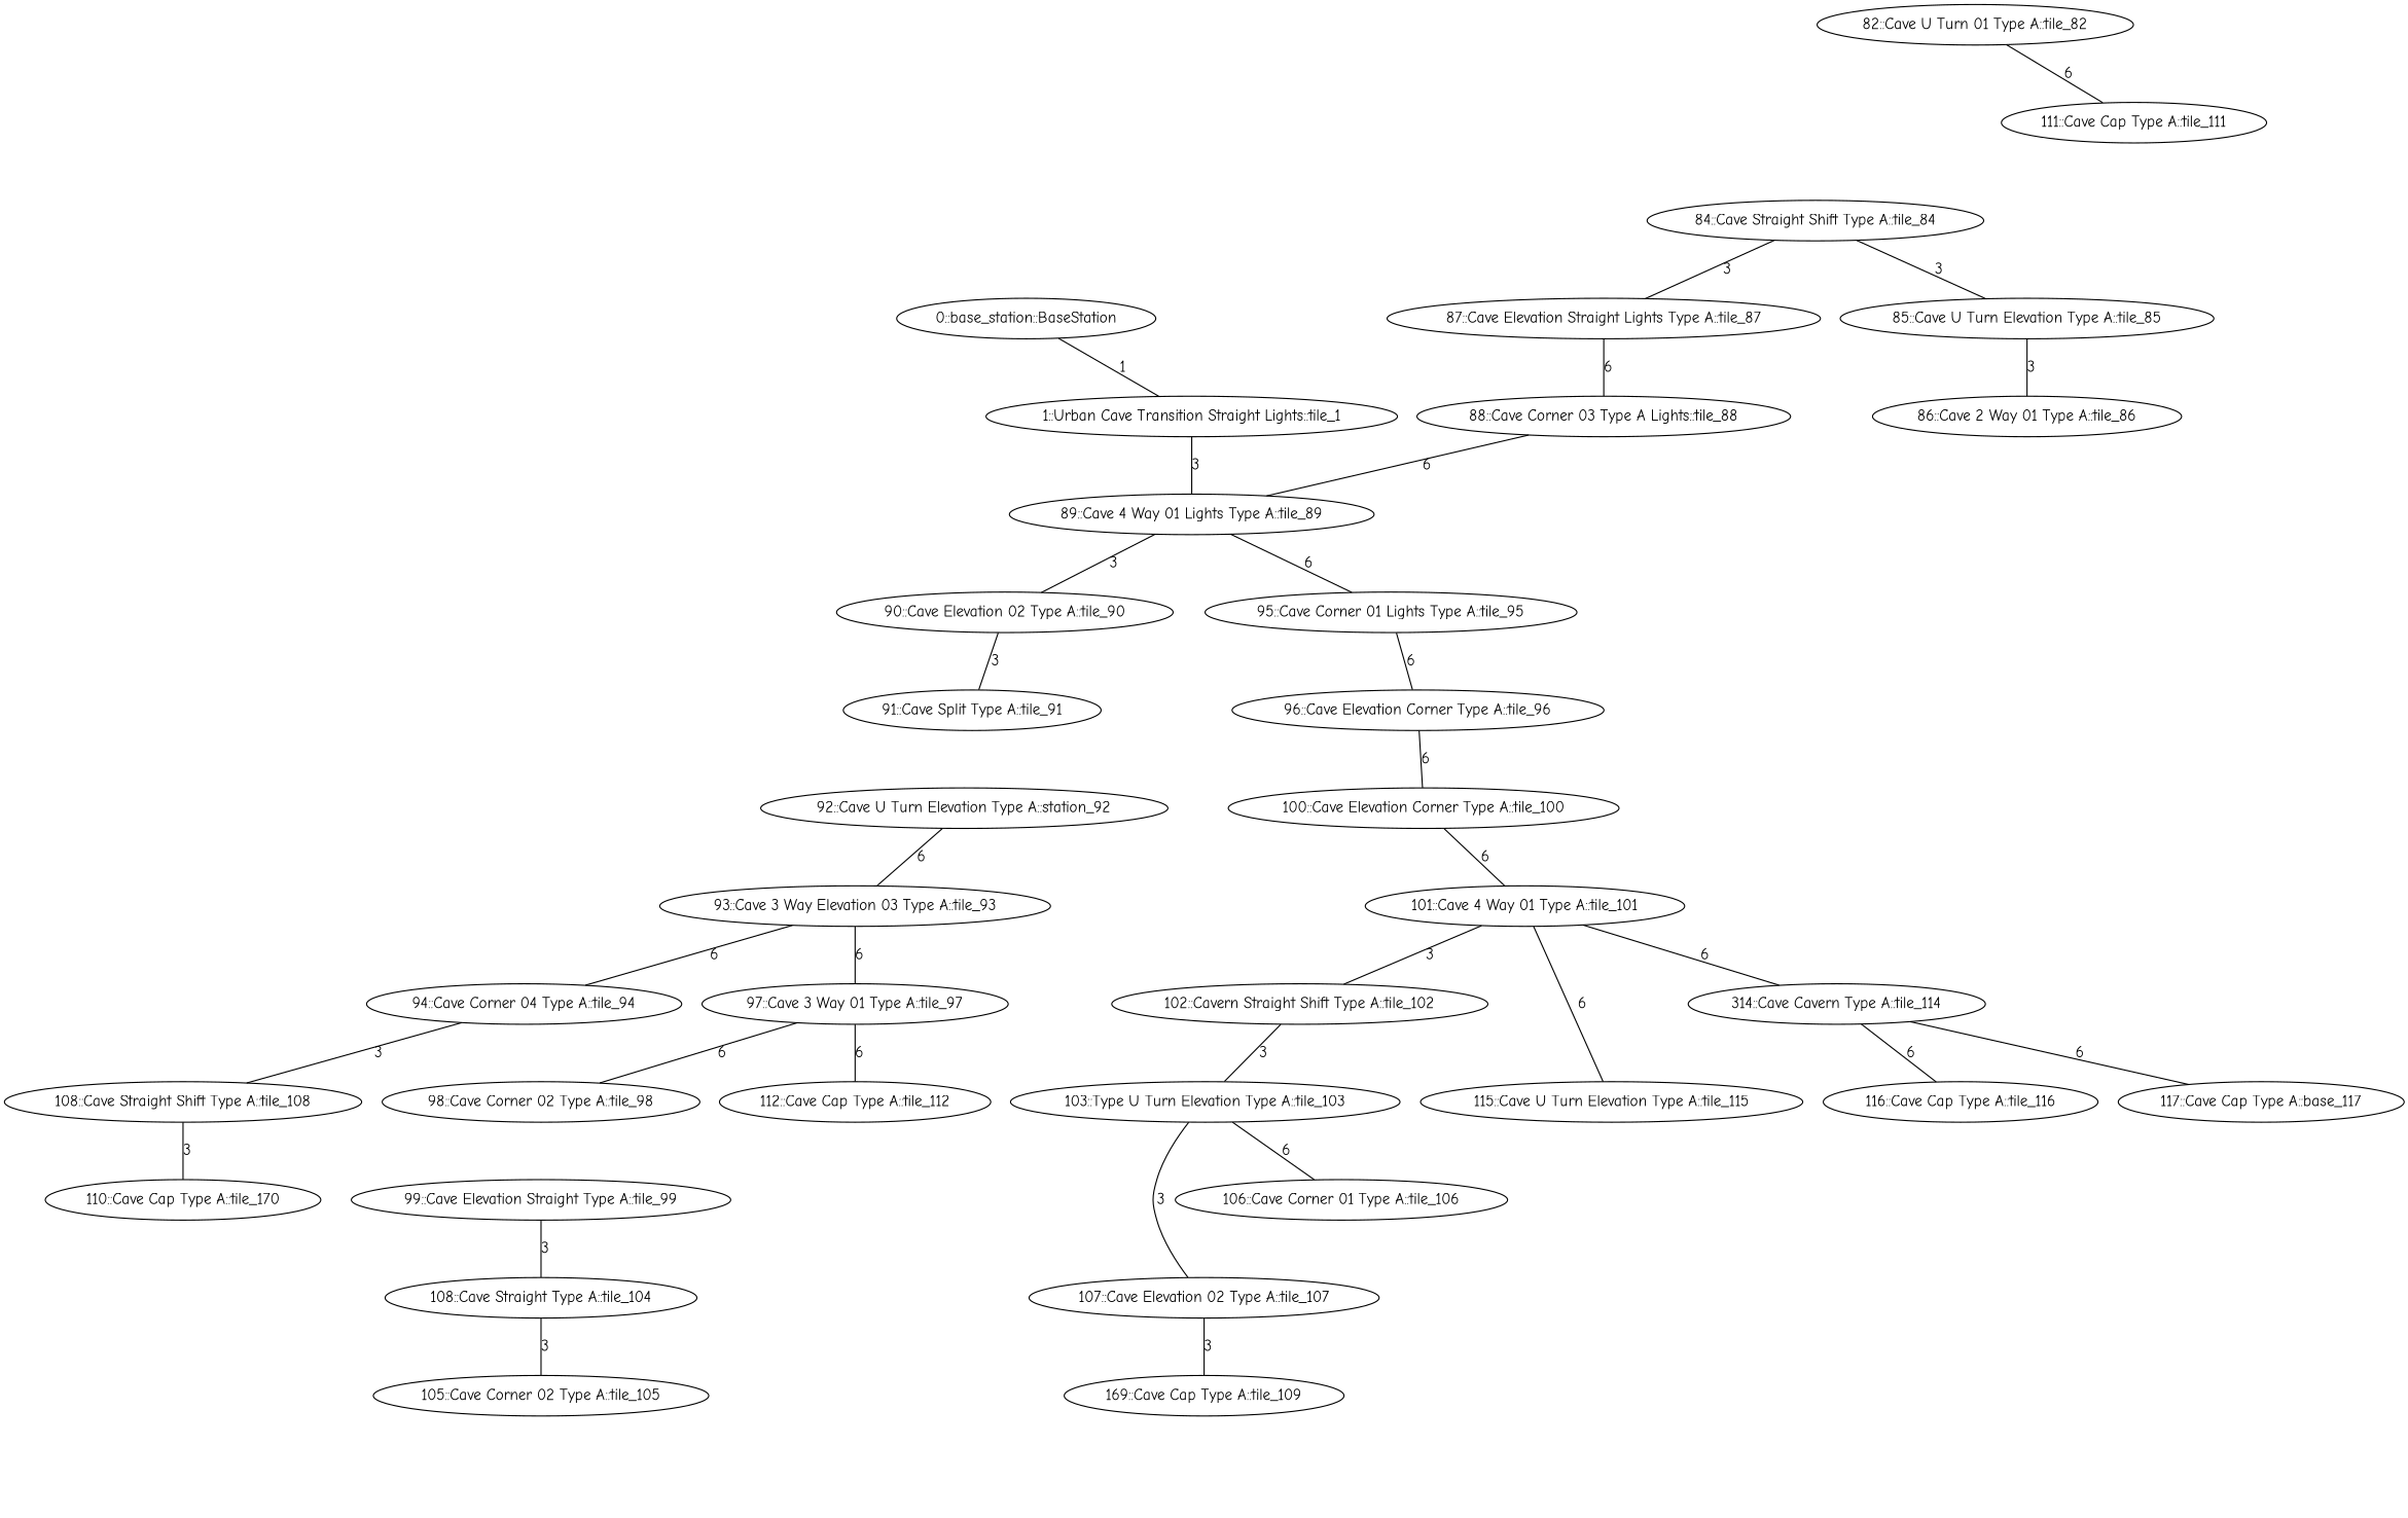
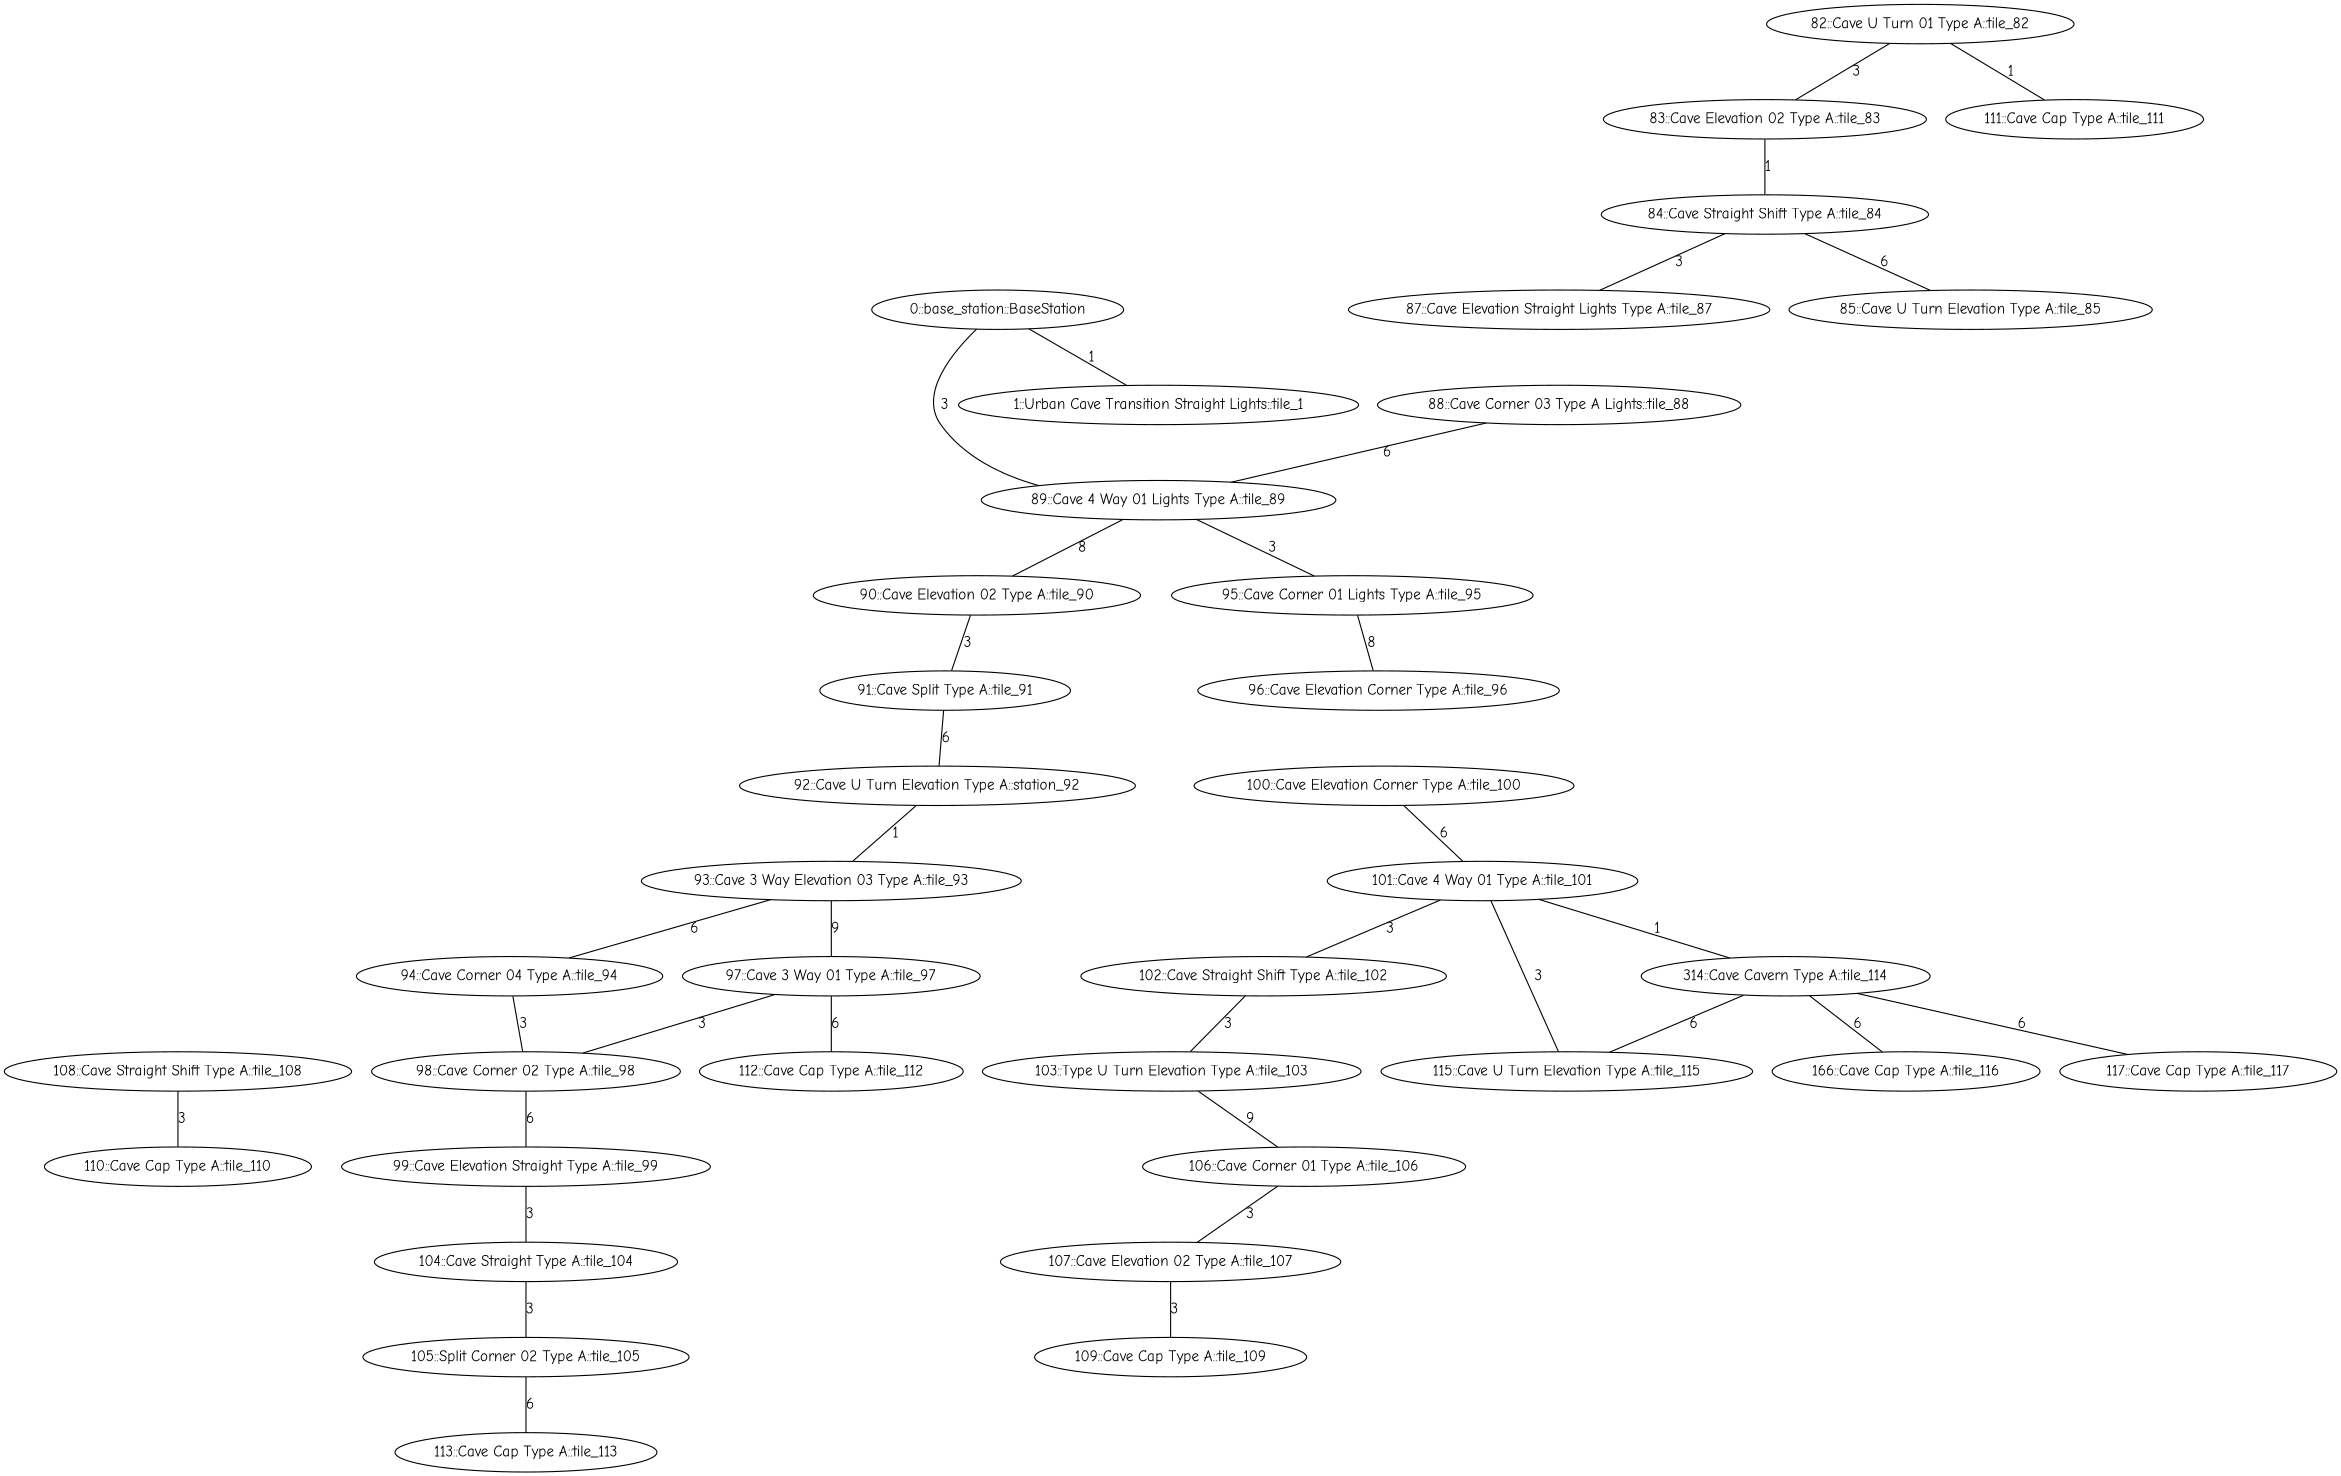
  graph {
    fontname="Comic Neue"
    node [fontname="Comic Neue"]
    edge [fontname="Comic Neue"]
    n1 [label="0::base_station::BaseStation"]
    n2 [label="1::Urban Cave Transition Straight Lights::tile_1"]
    n3 [label="89::Cave 4 Way 01 Lights Type A::tile_89"]
    n4 [label="90::Cave Elevation 02 Type A::tile_90"]
    n5 [label="95::Cave Corner 01 Lights Type A::tile_95"]
    n6 [label="82::Cave U Turn 01 Type A::tile_82"]
+   n7 [label="83::Cave Elevation 02 Type A::tile_83"]
    n8 [label="111::Cave Cap Type A::tile_111"]
    n9 [label="84::Cave Straight Shift Type A::tile_84"]
    n10 [label="85::Cave U Turn Elevation Type A::tile_85"]
    n11 [label="87::Cave Elevation Straight Lights Type A::tile_87"]
-   n12 [label="86::Cave 2 Way 01 Type A::tile_86"]
    n13 [label="88::Cave Corner 03 Type A Lights::tile_88"]
    n14 [label="91::Cave Split Type A::tile_91"]
    n15 [label="96::Cave Elevation Corner Type A::tile_96"]
    n16 [label="92::Cave U Turn Elevation Type A::station_92"]
    n17 [label="93::Cave 3 Way Elevation 03 Type A::tile_93"]
    n18 [label="94::Cave Corner 04 Type A::tile_94"]
    n19 [label="97::Cave 3 Way 01 Type A::tile_97"]
    n20 [label="108::Cave Straight Shift Type A::tile_108"]
    n21 [label="98::Cave Corner 02 Type A::tile_98"]
    n22 [label="112::Cave Cap Type A::tile_112"]
-   n23 [label="110::Cave Cap Type A::tile_170"]
+   n23 [label="110::Cave Cap Type A::tile_110"]
    n24 [label="100::Cave Elevation Corner Type A::tile_100"]
    n25 [label="101::Cave 4 Way 01 Type A::tile_101"]
    n26 [label="99::Cave Elevation Straight Type A::tile_99"]
-   n27 [label="108::Cave Straight Type A::tile_104"]
-   n28 [label="105::Cave Corner 02 Type A::tile_105"]
-   n29 [label="102::Cavern Straight Shift Type A::tile_102"]
+   n27 [label="104::Cave Straight Type A::tile_104"]
+   n28 [label="105::Split Corner 02 Type A::tile_105"]
+   n29 [label="102::Cave Straight Shift Type A::tile_102"]
    n30 [label="314::Cave Cavern Type A::tile_114"]
    n31 [label="115::Cave U Turn Elevation Type A::tile_115"]
    n32 [label="103::Type U Turn Elevation Type A::tile_103"]
-   n33 [label="116::Cave Cap Type A::tile_116"]
-   n34 [label="117::Cave Cap Type A::base_117"]
+   n33 [label="166::Cave Cap Type A::tile_116"]
+   n34 [label="117::Cave Cap Type A::tile_117"]
    n35 [label="106::Cave Corner 01 Type A::tile_106"]
    n36 [label="107::Cave Elevation 02 Type A::tile_107"]
-   n38 [label="169::Cave Cap Type A::tile_109"]
+   n37 [label="113::Cave Cap Type A::tile_113"]
+   n38 [label="109::Cave Cap Type A::tile_109"]
    n1 -- n2 [label=1]
-   n2 -- n3 [label=3]
-   n3 -- n4 [label=3]
-   n3 -- n5 [label=6]
+   n1 -- n3 [label=3]
+   n3 -- n4 [label=8]
+   n3 -- n5 [label=3]
    n4 -- n14 [label=3]
-   n5 -- n15 [label=6]
-   n6 -- n8 [label=6]
-   n9 -- n10 [label=3]
+   n5 -- n15 [label=8]
+   n6 -- n7 [label=3]
+   n6 -- n8 [label=1]
+   n7 -- n9 [label=1]
+   n9 -- n10 [label=6]
    n9 -- n11 [label=3]
-   n10 -- n12 [label=3]
-   n11 -- n13 [label=6]
    n13 -- n3 [label=6]
-   n15 -- n24 [label=6]
-   n16 -- n17 [label=6]
+   n14 -- n16 [label=6]
+   n16 -- n17 [label=1]
    n17 -- n18 [label=6]
-   n17 -- n19 [label=6]
-   n18 -- n20 [label=3]
-   n19 -- n21 [label=6]
+   n17 -- n19 [label=9]
+   n18 -- n21 [label=3]
+   n19 -- n21 [label=3]
    n19 -- n22 [label=6]
    n20 -- n23 [label=3]
+   n21 -- n26 [label=6]
    n24 -- n25 [label=6]
    n25 -- n29 [label=3]
-   n25 -- n30 [label=6]
-   n25 -- n31 [label=6]
+   n25 -- n30 [label=1]
+   n25 -- n31 [label=3]
    n26 -- n27 [label=3]
    n27 -- n28 [label=3]
+   n28 -- n37 [label=6]
    n29 -- n32 [label=3]
+   n30 -- n31 [label=6]
    n30 -- n33 [label=6]
    n30 -- n34 [label=6]
-   n32 -- n35 [label=6]
-   n32 -- n36 [label=3]
+   n32 -- n35 [label=9]
+   n35 -- n36 [label=3]
    n36 -- n38 [label=3]
  }
